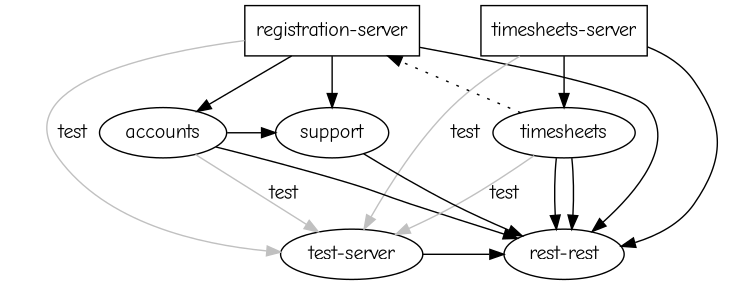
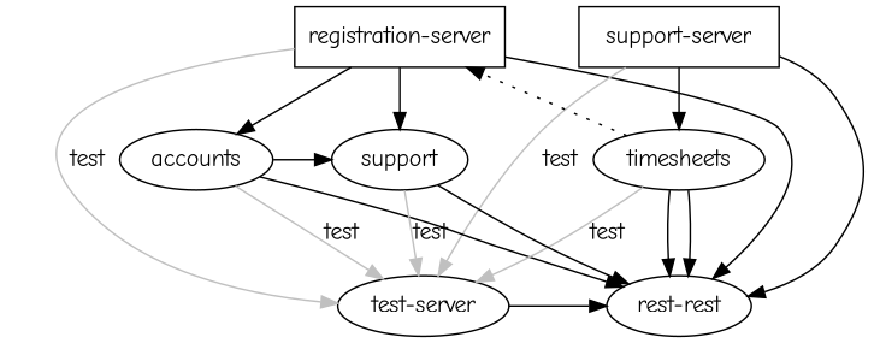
  digraph {
    fontname="Comic Neue"
    node [fontname="Comic Neue"]
    edge [fontname="Comic Neue"]
    n1 [label="registration-server" shape=box]
-   n2 [label="timesheets-server" shape=box]
+   n2 [label="support-server" shape=box]
    n3 [label=accounts]
    n4 [label=timesheets]
    n5 [label=support]
    n6 [label="rest-rest"]
    n7 [label="test-server"]
    subgraph sub_1 {
      rank=same
      n1
      n2
    }
    subgraph sub_2 {
      rank=same
      n3
      n4
      n5
    }
    subgraph sub_3 {
      rank=same
      n6
      n7
    }
    n1 -> n3
    n1 -> n5
    n1 -> n6
    n1 -> n7 [color=grey label=test]
    n2 -> n4
    n2 -> n6
    n2 -> n7 [color=grey label=test]
    n3 -> n5
    n3 -> n6
    n3 -> n7 [color=grey label=test]
    n4 -> n1 [style=dotted]
    n4 -> n6
    n4 -> n6
    n4 -> n7 [color=grey label=test]
    n5 -> n6
+   n5 -> n7 [color=grey label=test]
    n7 -> n6
  }
